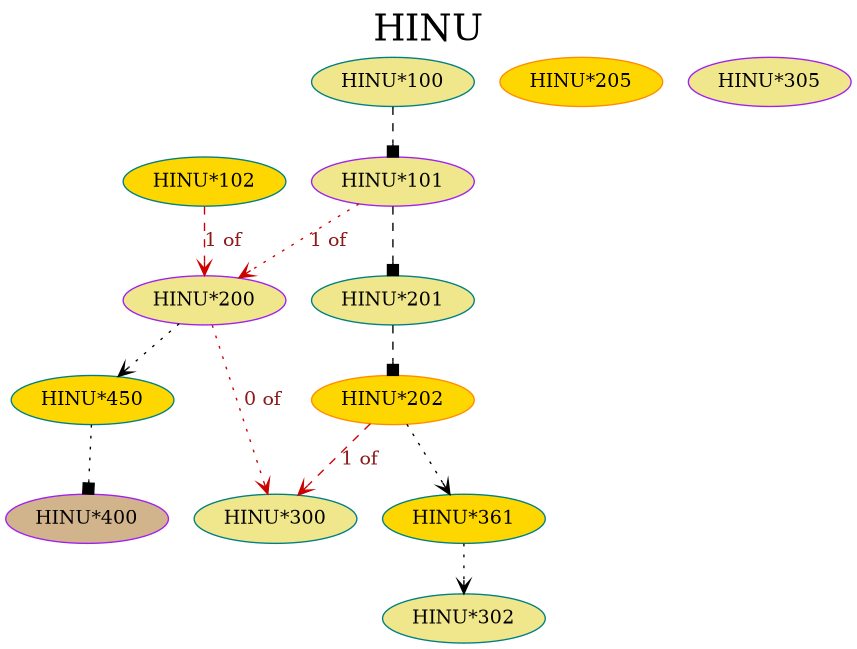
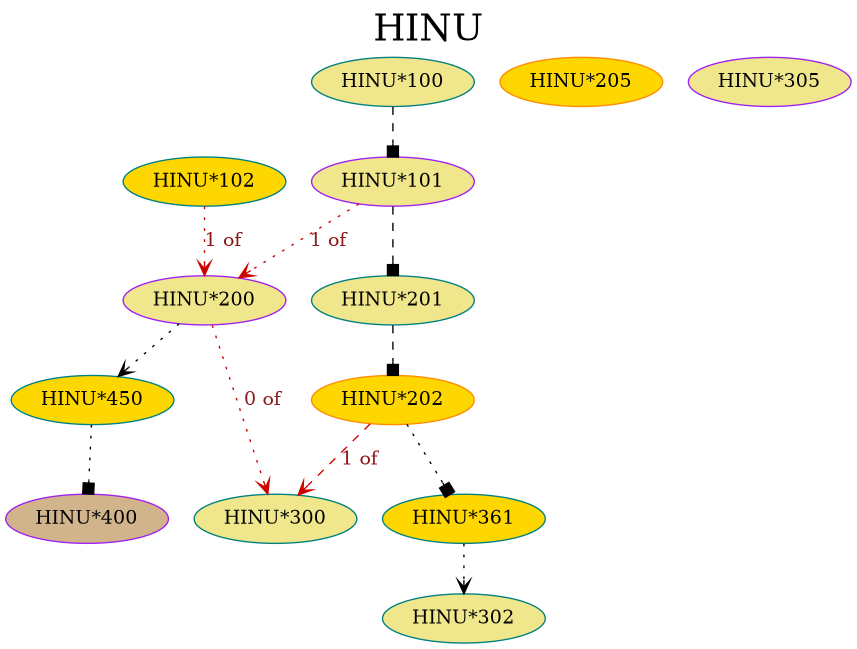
  digraph {
    fontsize=27
    label=HINU
    labelloc=t
    node [color=teal fillcolor=khaki style=filled]
    edge [arrowhead=vee style=dotted]
    "HINU*101" [color=purple]
    "HINU*100"
    "HINU*200" [color=purple]
    "HINU*201"
    "HINU*300"
    "HINU*450" [fillcolor=gold]
    "HINU*202" [color=darkorange fillcolor=gold]
    "HINU*102" [fillcolor=gold]
    "HINU*400" [color=purple fillcolor=tan]
    n10 [fillcolor=gold label="HINU*361"]
    "HINU*302"
    "HINU*205" [color=darkorange fillcolor=gold]
    "HINU*305" [color=purple]
    "HINU*101" -> "HINU*200" [color=red3 fontcolor=firebrick4 label="1 of"]
    "HINU*101" -> "HINU*201" [arrowhead=box style=dashed]
    "HINU*100" -> "HINU*101" [arrowhead=box style=dashed]
    "HINU*200" -> "HINU*300" [color=red3 fontcolor=firebrick4 label="0 of"]
    "HINU*200" -> "HINU*450"
    "HINU*201" -> "HINU*202" [arrowhead=box style=dashed]
    "HINU*450" -> "HINU*400" [arrowhead=box]
    "HINU*202" -> "HINU*300" [color=red3 fontcolor=firebrick4 label="1 of" style=dashed]
-   "HINU*202" -> n10
-   "HINU*102" -> "HINU*200" [color=red3 fontcolor=firebrick4 label="1 of" style=dashed]
+   "HINU*202" -> n10 [arrowhead=box]
+   "HINU*102" -> "HINU*200" [color=red3 fontcolor=firebrick4 label="1 of"]
    n10 -> "HINU*302"
  }
